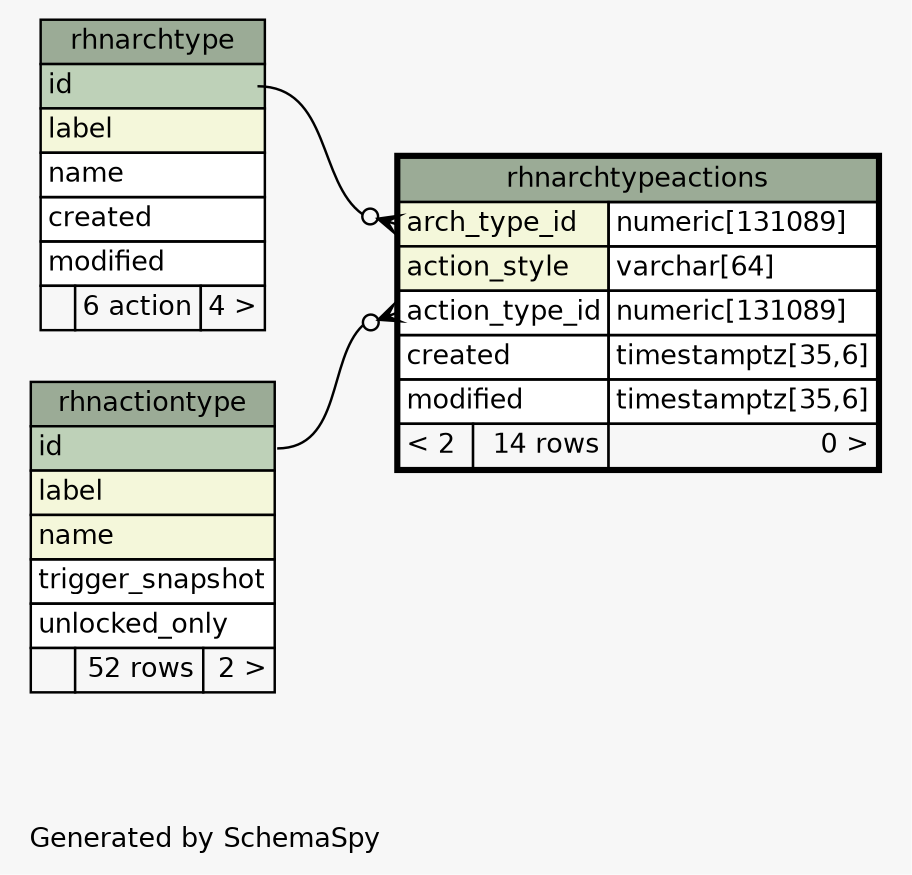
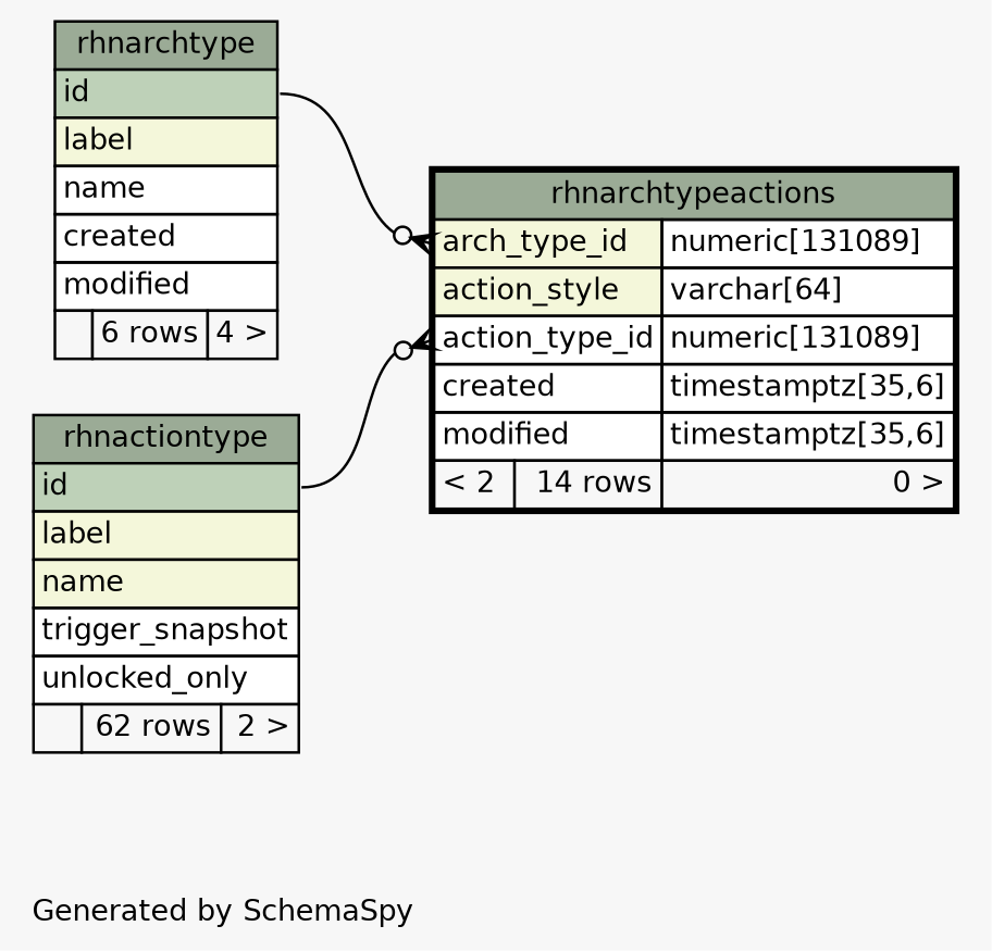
  digraph {
    bgcolor="#f7f7f7"
    fontname=Helvetica
    fontsize=11
    label="\nGenerated by SchemaSpy"
    labeljust=l
    nodesep=0.18
    rankdir=RL
    ranksep=0.46
    node [fontname=Helvetica fontsize=11 shape=plaintext]
    edge [arrowhead=none arrowsize=0.8 arrowtail=crowodot dir=back headport="id:e"]
    n1 [label=<     <TABLE BORDER="2" CELLBORDER="1" CELLSPACING="0" BGCOLOR="#ffffff">       <TR><TD COLSPAN="3" BGCOLOR="#9bab96" ALIGN="CENTER">rhnarchtypeactions</TD></TR>       <TR><TD PORT="arch_type_id" COLSPAN="2" BGCOLOR="#f4f7da" ALIGN="LEFT">arch_type_id</TD><TD PORT="arch_type_id.type" ALIGN="LEFT">numeric[131089]</TD></TR>       <TR><TD PORT="action_style" COLSPAN="2" BGCOLOR="#f4f7da" ALIGN="LEFT">action_style</TD><TD PORT="action_style.type" ALIGN="LEFT">varchar[64]</TD></TR>       <TR><TD PORT="action_type_id" COLSPAN="2" ALIGN="LEFT">action_type_id</TD><TD PORT="action_type_id.type" ALIGN="LEFT">numeric[131089]</TD></TR>       <TR><TD PORT="created" COLSPAN="2" ALIGN="LEFT">created</TD><TD PORT="created.type" ALIGN="LEFT">timestamptz[35,6]</TD></TR>       <TR><TD PORT="modified" COLSPAN="2" ALIGN="LEFT">modified</TD><TD PORT="modified.type" ALIGN="LEFT">timestamptz[35,6]</TD></TR>       <TR><TD ALIGN="LEFT" BGCOLOR="#f7f7f7">&lt; 2</TD><TD ALIGN="RIGHT" BGCOLOR="#f7f7f7">14 rows</TD><TD ALIGN="RIGHT" BGCOLOR="#f7f7f7">0 &gt;</TD></TR>     </TABLE>>]
-   n2 [label=<     <TABLE BORDER="0" CELLBORDER="1" CELLSPACING="0" BGCOLOR="#ffffff">       <TR><TD COLSPAN="3" BGCOLOR="#9bab96" ALIGN="CENTER">rhnactiontype</TD></TR>       <TR><TD PORT="id" COLSPAN="3" BGCOLOR="#bed1b8" ALIGN="LEFT">id</TD></TR>       <TR><TD PORT="label" COLSPAN="3" BGCOLOR="#f4f7da" ALIGN="LEFT">label</TD></TR>       <TR><TD PORT="name" COLSPAN="3" BGCOLOR="#f4f7da" ALIGN="LEFT">name</TD></TR>       <TR><TD PORT="trigger_snapshot" COLSPAN="3" ALIGN="LEFT">trigger_snapshot</TD></TR>       <TR><TD PORT="unlocked_only" COLSPAN="3" ALIGN="LEFT">unlocked_only</TD></TR>       <TR><TD ALIGN="LEFT" BGCOLOR="#f7f7f7">  </TD><TD ALIGN="RIGHT" BGCOLOR="#f7f7f7">52 rows</TD><TD ALIGN="RIGHT" BGCOLOR="#f7f7f7">2 &gt;</TD></TR>     </TABLE>>]
-   n3 [label=<     <TABLE BORDER="0" CELLBORDER="1" CELLSPACING="0" BGCOLOR="#ffffff">       <TR><TD COLSPAN="3" BGCOLOR="#9bab96" ALIGN="CENTER">rhnarchtype</TD></TR>       <TR><TD PORT="id" COLSPAN="3" BGCOLOR="#bed1b8" ALIGN="LEFT">id</TD></TR>       <TR><TD PORT="label" COLSPAN="3" BGCOLOR="#f4f7da" ALIGN="LEFT">label</TD></TR>       <TR><TD PORT="name" COLSPAN="3" ALIGN="LEFT">name</TD></TR>       <TR><TD PORT="created" COLSPAN="3" ALIGN="LEFT">created</TD></TR>       <TR><TD PORT="modified" COLSPAN="3" ALIGN="LEFT">modified</TD></TR>       <TR><TD ALIGN="LEFT" BGCOLOR="#f7f7f7">  </TD><TD ALIGN="RIGHT" BGCOLOR="#f7f7f7">6 action</TD><TD ALIGN="RIGHT" BGCOLOR="#f7f7f7">4 &gt;</TD></TR>     </TABLE>>]
+   n2 [label=<     <TABLE BORDER="0" CELLBORDER="1" CELLSPACING="0" BGCOLOR="#ffffff">       <TR><TD COLSPAN="3" BGCOLOR="#9bab96" ALIGN="CENTER">rhnactiontype</TD></TR>       <TR><TD PORT="id" COLSPAN="3" BGCOLOR="#bed1b8" ALIGN="LEFT">id</TD></TR>       <TR><TD PORT="label" COLSPAN="3" BGCOLOR="#f4f7da" ALIGN="LEFT">label</TD></TR>       <TR><TD PORT="name" COLSPAN="3" BGCOLOR="#f4f7da" ALIGN="LEFT">name</TD></TR>       <TR><TD PORT="trigger_snapshot" COLSPAN="3" ALIGN="LEFT">trigger_snapshot</TD></TR>       <TR><TD PORT="unlocked_only" COLSPAN="3" ALIGN="LEFT">unlocked_only</TD></TR>       <TR><TD ALIGN="LEFT" BGCOLOR="#f7f7f7">  </TD><TD ALIGN="RIGHT" BGCOLOR="#f7f7f7">62 rows</TD><TD ALIGN="RIGHT" BGCOLOR="#f7f7f7">2 &gt;</TD></TR>     </TABLE>>]
+   n3 [label=<     <TABLE BORDER="0" CELLBORDER="1" CELLSPACING="0" BGCOLOR="#ffffff">       <TR><TD COLSPAN="3" BGCOLOR="#9bab96" ALIGN="CENTER">rhnarchtype</TD></TR>       <TR><TD PORT="id" COLSPAN="3" BGCOLOR="#bed1b8" ALIGN="LEFT">id</TD></TR>       <TR><TD PORT="label" COLSPAN="3" BGCOLOR="#f4f7da" ALIGN="LEFT">label</TD></TR>       <TR><TD PORT="name" COLSPAN="3" ALIGN="LEFT">name</TD></TR>       <TR><TD PORT="created" COLSPAN="3" ALIGN="LEFT">created</TD></TR>       <TR><TD PORT="modified" COLSPAN="3" ALIGN="LEFT">modified</TD></TR>       <TR><TD ALIGN="LEFT" BGCOLOR="#f7f7f7">  </TD><TD ALIGN="RIGHT" BGCOLOR="#f7f7f7">6 rows</TD><TD ALIGN="RIGHT" BGCOLOR="#f7f7f7">4 &gt;</TD></TR>     </TABLE>>]
    n1 -> n2 [tailport="action_type_id:w"]
    n1 -> n3 [tailport="arch_type_id:w"]
  }
